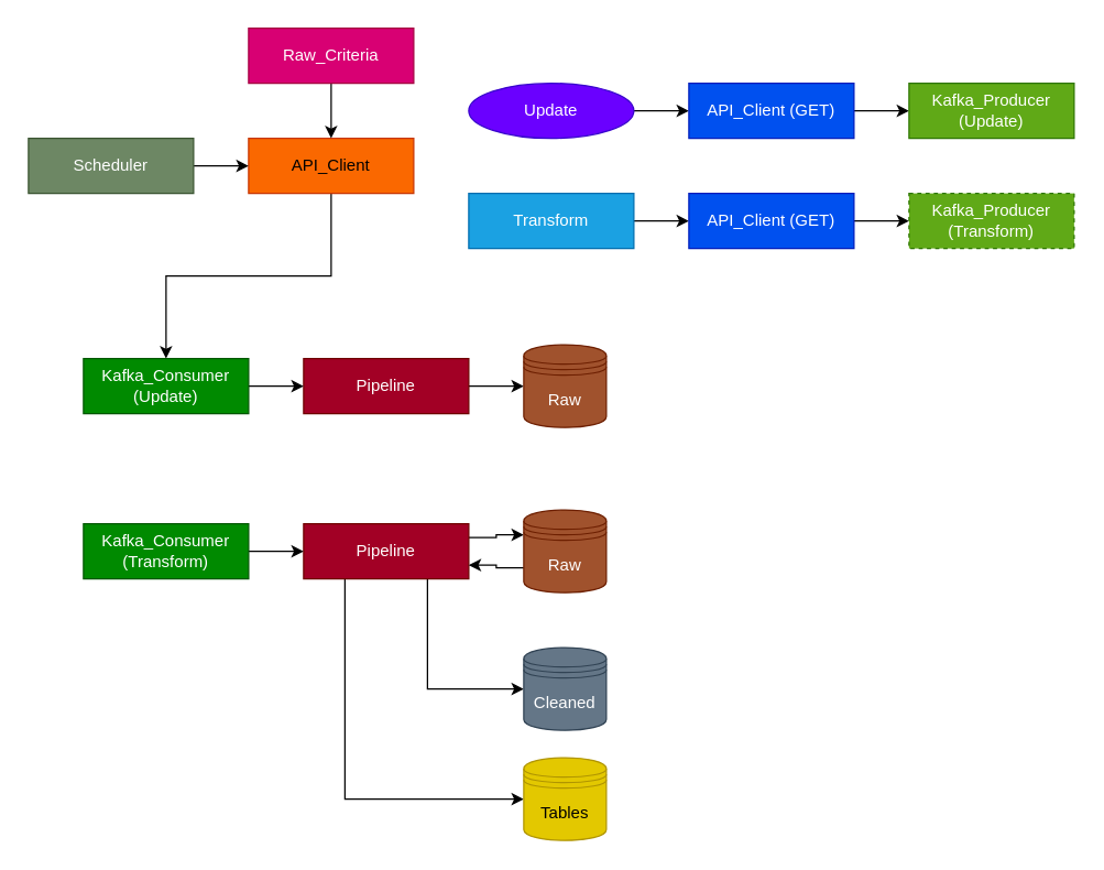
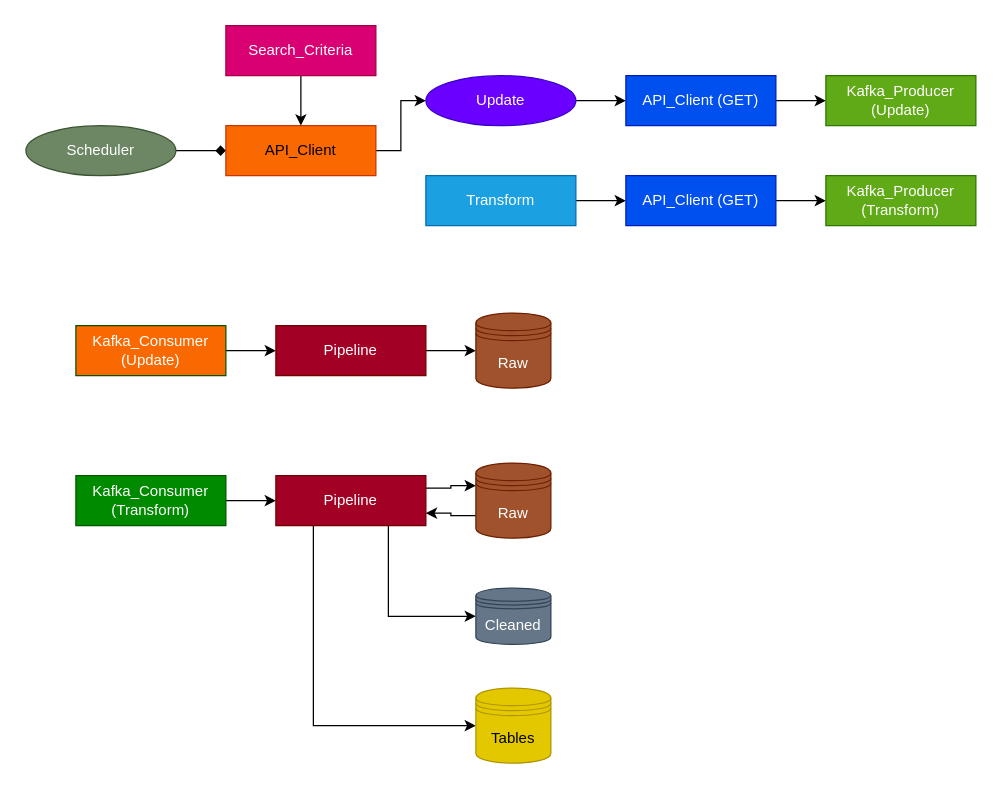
  <mxCell id="0" />
  <mxCell id="1" parent="0" />
  <mxCell id="2" style="edgeStyle=orthogonalEdgeStyle;rounded=0;orthogonalLoop=1;jettySize=auto;html=1;" edge="1" parent="1" source="3" target="20"><mxGeometry relative="1" as="geometry" /></mxCell>
  <mxCell id="3" value="Pipeline" style="rounded=0;whiteSpace=wrap;html=1;fillColor=#a20025;fontColor=#ffffff;strokeColor=#6F0000;" vertex="1" parent="1"><mxGeometry x="220" y="260" width="120" height="40" as="geometry" /></mxCell>
- <mxCell id="4" style="edgeStyle=orthogonalEdgeStyle;rounded=0;orthogonalLoop=1;jettySize=auto;html=1;" edge="1" parent="1" source="5" target="22"><mxGeometry relative="1" as="geometry" /></mxCell>
+ <mxCell id="4" style="edgeStyle=orthogonalEdgeStyle;rounded=0;orthogonalLoop=1;jettySize=auto;html=1;entryX=0;entryY=0.5;entryDx=0;entryDy=0;" edge="1" parent="1" source="5" target="11"><mxGeometry relative="1" as="geometry" /></mxCell>
  <mxCell id="5" value="API_Client" style="rounded=0;whiteSpace=wrap;html=1;fillColor=#fa6800;fontColor=#000000;strokeColor=#C73500;" vertex="1" parent="1"><mxGeometry x="180" y="100" width="120" height="40" as="geometry" /></mxCell>
  <mxCell id="6" style="edgeStyle=orthogonalEdgeStyle;rounded=0;orthogonalLoop=1;jettySize=auto;html=1;entryX=0.5;entryY=0;entryDx=0;entryDy=0;" edge="1" parent="1" source="7" target="5"><mxGeometry relative="1" as="geometry" /></mxCell>
- <mxCell id="7" value="Raw_Criteria" style="rounded=0;whiteSpace=wrap;html=1;fillColor=#d80073;fontColor=#ffffff;strokeColor=#A50040;" vertex="1" parent="1"><mxGeometry x="180" y="20" width="120" height="40" as="geometry" /></mxCell>
- <mxCell id="8" style="edgeStyle=orthogonalEdgeStyle;rounded=0;orthogonalLoop=1;jettySize=auto;html=1;entryX=0;entryY=0.5;entryDx=0;entryDy=0;" edge="1" parent="1" source="9" target="5"><mxGeometry relative="1" as="geometry" /></mxCell>
- <mxCell id="9" value="Scheduler" style="rounded=0;whiteSpace=wrap;html=1;fillColor=#6d8764;fontColor=#ffffff;strokeColor=#3A5431;" vertex="1" parent="1"><mxGeometry x="20" y="100" width="120" height="40" as="geometry" /></mxCell>
+ <mxCell id="7" value="Search_Criteria" style="rounded=0;whiteSpace=wrap;html=1;fillColor=#d80073;fontColor=#ffffff;strokeColor=#A50040;" vertex="1" parent="1"><mxGeometry x="180" y="20" width="120" height="40" as="geometry" /></mxCell>
+ <mxCell id="8" style="edgeStyle=orthogonalEdgeStyle;rounded=0;orthogonalLoop=1;jettySize=auto;html=1;entryX=0;entryY=0.5;entryDx=0;entryDy=0;endArrow=diamond;" edge="1" parent="1" source="9" target="5"><mxGeometry relative="1" as="geometry" /></mxCell>
+ <mxCell id="9" value="Scheduler" style="ellipse;whiteSpace=wrap;html=1;fillColor=#6d8764;fontColor=#ffffff;strokeColor=#3A5431;" vertex="1" parent="1"><mxGeometry x="20" y="100" width="120" height="40" as="geometry" /></mxCell>
  <mxCell id="10" style="edgeStyle=orthogonalEdgeStyle;rounded=0;orthogonalLoop=1;jettySize=auto;html=1;entryX=0;entryY=0.5;entryDx=0;entryDy=0;" edge="1" parent="1" source="11" target="15"><mxGeometry relative="1" as="geometry" /></mxCell>
  <mxCell id="11" value="Update" style="ellipse;whiteSpace=wrap;html=1;fillColor=#6a00ff;fontColor=#ffffff;strokeColor=#3700CC;" vertex="1" parent="1"><mxGeometry x="340" y="60" width="120" height="40" as="geometry" /></mxCell>
  <mxCell id="12" style="edgeStyle=orthogonalEdgeStyle;rounded=0;orthogonalLoop=1;jettySize=auto;html=1;entryX=0;entryY=0.5;entryDx=0;entryDy=0;" edge="1" parent="1" source="13" target="18"><mxGeometry relative="1" as="geometry" /></mxCell>
  <mxCell id="13" value="Transform" style="rounded=0;whiteSpace=wrap;html=1;fillColor=#1ba1e2;fontColor=#ffffff;strokeColor=#006EAF;" vertex="1" parent="1"><mxGeometry x="340" y="140" width="120" height="40" as="geometry" /></mxCell>
  <mxCell id="14" style="edgeStyle=orthogonalEdgeStyle;rounded=0;orthogonalLoop=1;jettySize=auto;html=1;" edge="1" parent="1" source="15" target="16"><mxGeometry relative="1" as="geometry" /></mxCell>
  <mxCell id="15" value="API_Client (GET)" style="rounded=0;whiteSpace=wrap;html=1;fillColor=#0050ef;fontColor=#ffffff;strokeColor=#001DBC;" vertex="1" parent="1"><mxGeometry x="500" y="60" width="120" height="40" as="geometry" /></mxCell>
  <mxCell id="16" value="Kafka_Producer&lt;div&gt;(Update)&lt;/div&gt;" style="rounded=0;whiteSpace=wrap;html=1;fillColor=#60a917;fontColor=#ffffff;strokeColor=#2D7600;" vertex="1" parent="1"><mxGeometry x="660" y="60" width="120" height="40" as="geometry" /></mxCell>
  <mxCell id="17" style="edgeStyle=orthogonalEdgeStyle;rounded=0;orthogonalLoop=1;jettySize=auto;html=1;" edge="1" parent="1" source="18" target="19"><mxGeometry relative="1" as="geometry" /></mxCell>
  <mxCell id="18" value="API_Client (GET)" style="rounded=0;whiteSpace=wrap;html=1;fillColor=#0050ef;fontColor=#ffffff;strokeColor=#001DBC;" vertex="1" parent="1"><mxGeometry x="500" y="140" width="120" height="40" as="geometry" /></mxCell>
- <mxCell id="19" value="Kafka_Producer&lt;div&gt;(Transform)&lt;/div&gt;" style="rounded=0;whiteSpace=wrap;html=1;fillColor=#60a917;fontColor=#ffffff;strokeColor=#2D7600;dashed=1;" vertex="1" parent="1"><mxGeometry x="660" y="140" width="120" height="40" as="geometry" /></mxCell>
+ <mxCell id="19" value="Kafka_Producer&lt;div&gt;(Transform)&lt;/div&gt;" style="rounded=0;whiteSpace=wrap;html=1;fillColor=#60a917;fontColor=#ffffff;strokeColor=#2D7600;" vertex="1" parent="1"><mxGeometry x="660" y="140" width="120" height="40" as="geometry" /></mxCell>
  <mxCell id="20" value="Raw" style="shape=datastore;whiteSpace=wrap;html=1;fillColor=#a0522d;fontColor=#ffffff;strokeColor=#6D1F00;" vertex="1" parent="1"><mxGeometry x="380" y="250" width="60" height="60" as="geometry" /></mxCell>
  <mxCell id="21" style="edgeStyle=orthogonalEdgeStyle;rounded=0;orthogonalLoop=1;jettySize=auto;html=1;entryX=0;entryY=0.5;entryDx=0;entryDy=0;" edge="1" parent="1" source="22" target="3"><mxGeometry relative="1" as="geometry" /></mxCell>
- <mxCell id="22" value="Kafka_Consumer&lt;div&gt;(Update)&lt;/div&gt;" style="rounded=0;whiteSpace=wrap;html=1;fillColor=#008a00;fontColor=#ffffff;strokeColor=#005700;" vertex="1" parent="1"><mxGeometry x="60" y="260" width="120" height="40" as="geometry" /></mxCell>
+ <mxCell id="22" value="Kafka_Consumer&lt;div&gt;(Update)&lt;/div&gt;" style="rounded=0;whiteSpace=wrap;html=1;fillColor=#fa6800;fontColor=#ffffff;strokeColor=#005700;" vertex="1" parent="1"><mxGeometry x="60" y="260" width="120" height="40" as="geometry" /></mxCell>
  <mxCell id="23" style="edgeStyle=orthogonalEdgeStyle;rounded=0;orthogonalLoop=1;jettySize=auto;html=1;entryX=0;entryY=0.3;entryDx=0;entryDy=0;exitX=1;exitY=0.25;exitDx=0;exitDy=0;" edge="1" parent="1" source="26" target="28"><mxGeometry relative="1" as="geometry" /></mxCell>
  <mxCell id="24" style="edgeStyle=orthogonalEdgeStyle;rounded=0;orthogonalLoop=1;jettySize=auto;html=1;entryX=0;entryY=0.5;entryDx=0;entryDy=0;exitX=0.75;exitY=1;exitDx=0;exitDy=0;" edge="1" parent="1" source="26" target="31"><mxGeometry relative="1" as="geometry" /></mxCell>
  <mxCell id="25" style="edgeStyle=orthogonalEdgeStyle;rounded=0;orthogonalLoop=1;jettySize=auto;html=1;entryX=0;entryY=0.5;entryDx=0;entryDy=0;exitX=0.25;exitY=1;exitDx=0;exitDy=0;" edge="1" parent="1" source="26" target="32"><mxGeometry relative="1" as="geometry" /></mxCell>
  <mxCell id="26" value="Pipeline" style="rounded=0;whiteSpace=wrap;html=1;fillColor=#a20025;fontColor=#ffffff;strokeColor=#6F0000;" vertex="1" parent="1"><mxGeometry x="220" y="380" width="120" height="40" as="geometry" /></mxCell>
  <mxCell id="27" style="edgeStyle=orthogonalEdgeStyle;rounded=0;orthogonalLoop=1;jettySize=auto;html=1;entryX=1;entryY=0.75;entryDx=0;entryDy=0;exitX=0;exitY=0.7;exitDx=0;exitDy=0;" edge="1" parent="1" source="28" target="26"><mxGeometry relative="1" as="geometry" /></mxCell>
  <mxCell id="28" value="Raw" style="shape=datastore;whiteSpace=wrap;html=1;fillColor=#a0522d;fontColor=#ffffff;strokeColor=#6D1F00;" vertex="1" parent="1"><mxGeometry x="380" y="370" width="60" height="60" as="geometry" /></mxCell>
  <mxCell id="29" style="edgeStyle=orthogonalEdgeStyle;rounded=0;orthogonalLoop=1;jettySize=auto;html=1;entryX=0;entryY=0.5;entryDx=0;entryDy=0;" edge="1" parent="1" source="30" target="26"><mxGeometry relative="1" as="geometry" /></mxCell>
  <mxCell id="30" value="Kafka_Consumer&lt;div&gt;(Transform)&lt;/div&gt;" style="rounded=0;whiteSpace=wrap;html=1;fillColor=#008a00;fontColor=#ffffff;strokeColor=#005700;" vertex="1" parent="1"><mxGeometry x="60" y="380" width="120" height="40" as="geometry" /></mxCell>
- <mxCell id="31" value="Cleaned" style="shape=datastore;whiteSpace=wrap;html=1;fillColor=#647687;fontColor=#ffffff;strokeColor=#314354;" vertex="1" parent="1"><mxGeometry x="380" y="470" width="60" height="60" as="geometry" /></mxCell>
+ <mxCell id="31" value="Cleaned" style="shape=datastore;whiteSpace=wrap;html=1;fillColor=#647687;fontColor=#ffffff;strokeColor=#314354;" vertex="1" parent="1"><mxGeometry x="380" y="470" width="60" height="45" as="geometry" /></mxCell>
  <mxCell id="32" value="Tables" style="shape=datastore;whiteSpace=wrap;html=1;fillColor=#e3c800;fontColor=#000000;strokeColor=#B09500;" vertex="1" parent="1"><mxGeometry x="380" y="550" width="60" height="60" as="geometry" /></mxCell>
